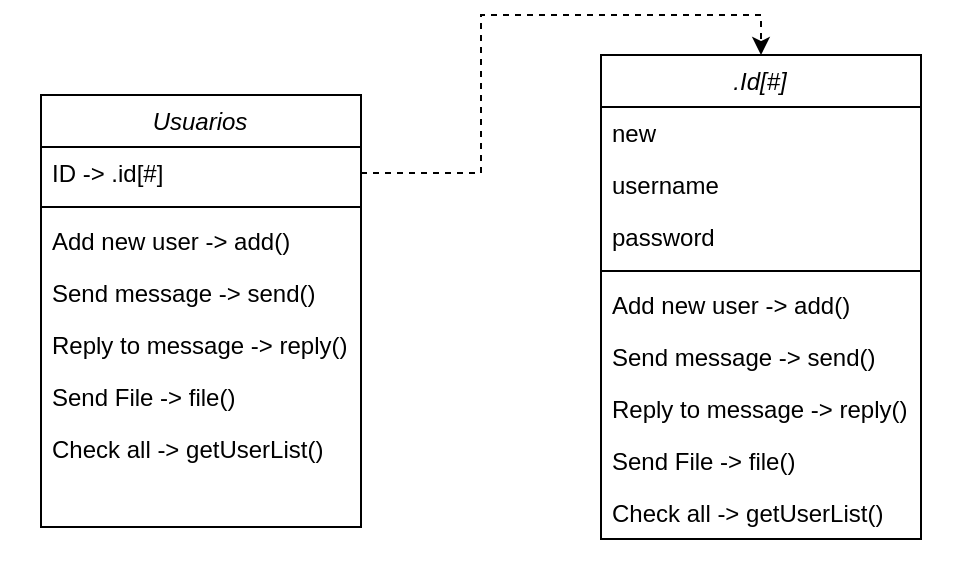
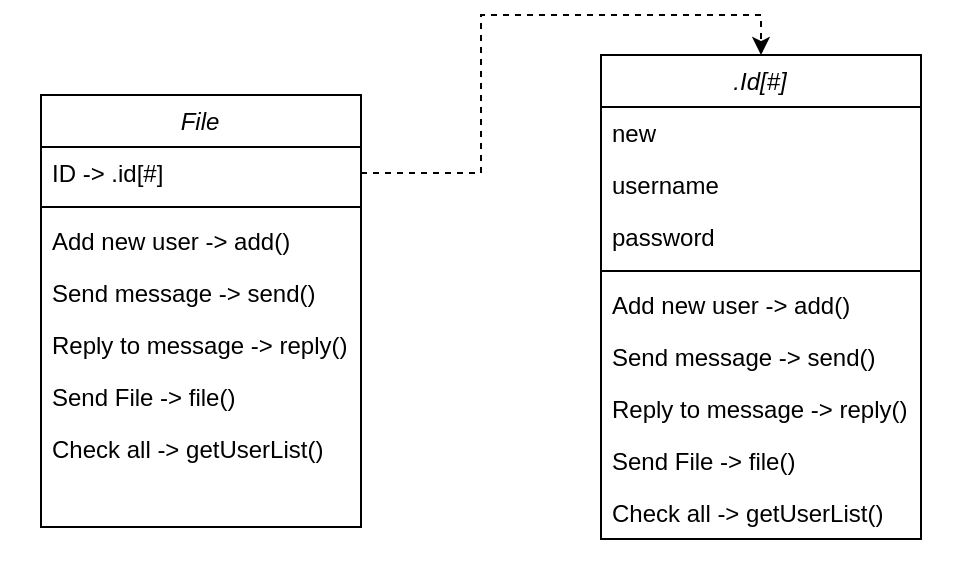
  <mxCell id="0" />
  <mxCell id="1" parent="0" />
- <mxCell id="2" value="Usuarios" style="swimlane;fontStyle=2;align=center;verticalAlign=top;childLayout=stackLayout;horizontal=1;startSize=26;horizontalStack=0;resizeParent=1;resizeLast=0;collapsible=1;marginBottom=0;rounded=0;shadow=0;strokeWidth=1;" parent="1" vertex="1"><mxGeometry x="20" y="40" width="160" height="216" as="geometry"><mxRectangle x="230" y="140" width="160" height="26" as="alternateBounds" /></mxGeometry></mxCell>
+ <mxCell id="2" value="File" style="swimlane;fontStyle=2;align=center;verticalAlign=top;childLayout=stackLayout;horizontal=1;startSize=26;horizontalStack=0;resizeParent=1;resizeLast=0;collapsible=1;marginBottom=0;rounded=0;shadow=0;strokeWidth=1;" parent="1" vertex="1"><mxGeometry x="20" y="40" width="160" height="216" as="geometry"><mxRectangle x="230" y="140" width="160" height="26" as="alternateBounds" /></mxGeometry></mxCell>
  <mxCell id="3" value="ID -&gt; .id[#]" style="text;align=left;verticalAlign=top;spacingLeft=4;spacingRight=4;overflow=hidden;rotatable=0;points=[[0,0.5],[1,0.5]];portConstraint=eastwest;" parent="2" vertex="1"><mxGeometry y="26" width="160" height="26" as="geometry" /></mxCell>
  <mxCell id="4" value="" style="line;html=1;strokeWidth=1;align=left;verticalAlign=middle;spacingTop=-1;spacingLeft=3;spacingRight=3;rotatable=0;labelPosition=right;points=[];portConstraint=eastwest;" parent="2" vertex="1"><mxGeometry y="52" width="160" height="8" as="geometry" /></mxCell>
  <mxCell id="5" value="Add new user -&gt; add()" style="text;align=left;verticalAlign=top;spacingLeft=4;spacingRight=4;overflow=hidden;rotatable=0;points=[[0,0.5],[1,0.5]];portConstraint=eastwest;" parent="2" vertex="1"><mxGeometry y="60" width="160" height="26" as="geometry" /></mxCell>
  <mxCell id="6" value="Send message -&gt; send()" style="text;align=left;verticalAlign=top;spacingLeft=4;spacingRight=4;overflow=hidden;rotatable=0;points=[[0,0.5],[1,0.5]];portConstraint=eastwest;" vertex="1" parent="2"><mxGeometry y="86" width="160" height="26" as="geometry" /></mxCell>
  <mxCell id="7" value="Reply to message -&gt; reply()" style="text;align=left;verticalAlign=top;spacingLeft=4;spacingRight=4;overflow=hidden;rotatable=0;points=[[0,0.5],[1,0.5]];portConstraint=eastwest;" vertex="1" parent="2"><mxGeometry y="112" width="160" height="26" as="geometry" /></mxCell>
  <mxCell id="8" value="Send File -&gt; file()" style="text;align=left;verticalAlign=top;spacingLeft=4;spacingRight=4;overflow=hidden;rotatable=0;points=[[0,0.5],[1,0.5]];portConstraint=eastwest;" vertex="1" parent="2"><mxGeometry y="138" width="160" height="26" as="geometry" /></mxCell>
  <mxCell id="9" value="Check all -&gt; getUserList()" style="text;align=left;verticalAlign=top;spacingLeft=4;spacingRight=4;overflow=hidden;rotatable=0;points=[[0,0.5],[1,0.5]];portConstraint=eastwest;" vertex="1" parent="2"><mxGeometry y="164" width="160" height="26" as="geometry" /></mxCell>
  <mxCell id="10" style="edgeStyle=orthogonalEdgeStyle;rounded=0;orthogonalLoop=1;jettySize=auto;html=1;entryX=0.5;entryY=0;entryDx=0;entryDy=0;dashed=1;" edge="1" parent="1" source="3" target="11"><mxGeometry relative="1" as="geometry"><mxPoint x="280" y="79" as="targetPoint" /></mxGeometry></mxCell>
  <mxCell id="11" value=".Id[#]" style="swimlane;fontStyle=2;align=center;verticalAlign=top;childLayout=stackLayout;horizontal=1;startSize=26;horizontalStack=0;resizeParent=1;resizeLast=0;collapsible=1;marginBottom=0;rounded=0;shadow=0;strokeWidth=1;" vertex="1" parent="1"><mxGeometry x="300" y="20" width="160" height="242" as="geometry"><mxRectangle x="230" y="140" width="160" height="26" as="alternateBounds" /></mxGeometry></mxCell>
  <mxCell id="12" value="new" style="text;align=left;verticalAlign=top;spacingLeft=4;spacingRight=4;overflow=hidden;rotatable=0;points=[[0,0.5],[1,0.5]];portConstraint=eastwest;" vertex="1" parent="11"><mxGeometry y="26" width="160" height="26" as="geometry" /></mxCell>
  <mxCell id="13" value="username" style="text;align=left;verticalAlign=top;spacingLeft=4;spacingRight=4;overflow=hidden;rotatable=0;points=[[0,0.5],[1,0.5]];portConstraint=eastwest;" vertex="1" parent="11"><mxGeometry y="52" width="160" height="26" as="geometry" /></mxCell>
  <mxCell id="14" value="password" style="text;align=left;verticalAlign=top;spacingLeft=4;spacingRight=4;overflow=hidden;rotatable=0;points=[[0,0.5],[1,0.5]];portConstraint=eastwest;" vertex="1" parent="11"><mxGeometry y="78" width="160" height="26" as="geometry" /></mxCell>
  <mxCell id="15" value="" style="line;html=1;strokeWidth=1;align=left;verticalAlign=middle;spacingTop=-1;spacingLeft=3;spacingRight=3;rotatable=0;labelPosition=right;points=[];portConstraint=eastwest;" vertex="1" parent="11"><mxGeometry y="104" width="160" height="8" as="geometry" /></mxCell>
  <mxCell id="16" value="Add new user -&gt; add()" style="text;align=left;verticalAlign=top;spacingLeft=4;spacingRight=4;overflow=hidden;rotatable=0;points=[[0,0.5],[1,0.5]];portConstraint=eastwest;" vertex="1" parent="11"><mxGeometry y="112" width="160" height="26" as="geometry" /></mxCell>
  <mxCell id="17" value="Send message -&gt; send()" style="text;align=left;verticalAlign=top;spacingLeft=4;spacingRight=4;overflow=hidden;rotatable=0;points=[[0,0.5],[1,0.5]];portConstraint=eastwest;" vertex="1" parent="11"><mxGeometry y="138" width="160" height="26" as="geometry" /></mxCell>
  <mxCell id="18" value="Reply to message -&gt; reply()" style="text;align=left;verticalAlign=top;spacingLeft=4;spacingRight=4;overflow=hidden;rotatable=0;points=[[0,0.5],[1,0.5]];portConstraint=eastwest;" vertex="1" parent="11"><mxGeometry y="164" width="160" height="26" as="geometry" /></mxCell>
  <mxCell id="19" value="Send File -&gt; file()" style="text;align=left;verticalAlign=top;spacingLeft=4;spacingRight=4;overflow=hidden;rotatable=0;points=[[0,0.5],[1,0.5]];portConstraint=eastwest;" vertex="1" parent="11"><mxGeometry y="190" width="160" height="26" as="geometry" /></mxCell>
  <mxCell id="20" value="Check all -&gt; getUserList()" style="text;align=left;verticalAlign=top;spacingLeft=4;spacingRight=4;overflow=hidden;rotatable=0;points=[[0,0.5],[1,0.5]];portConstraint=eastwest;" vertex="1" parent="11"><mxGeometry y="216" width="160" height="26" as="geometry" /></mxCell>
